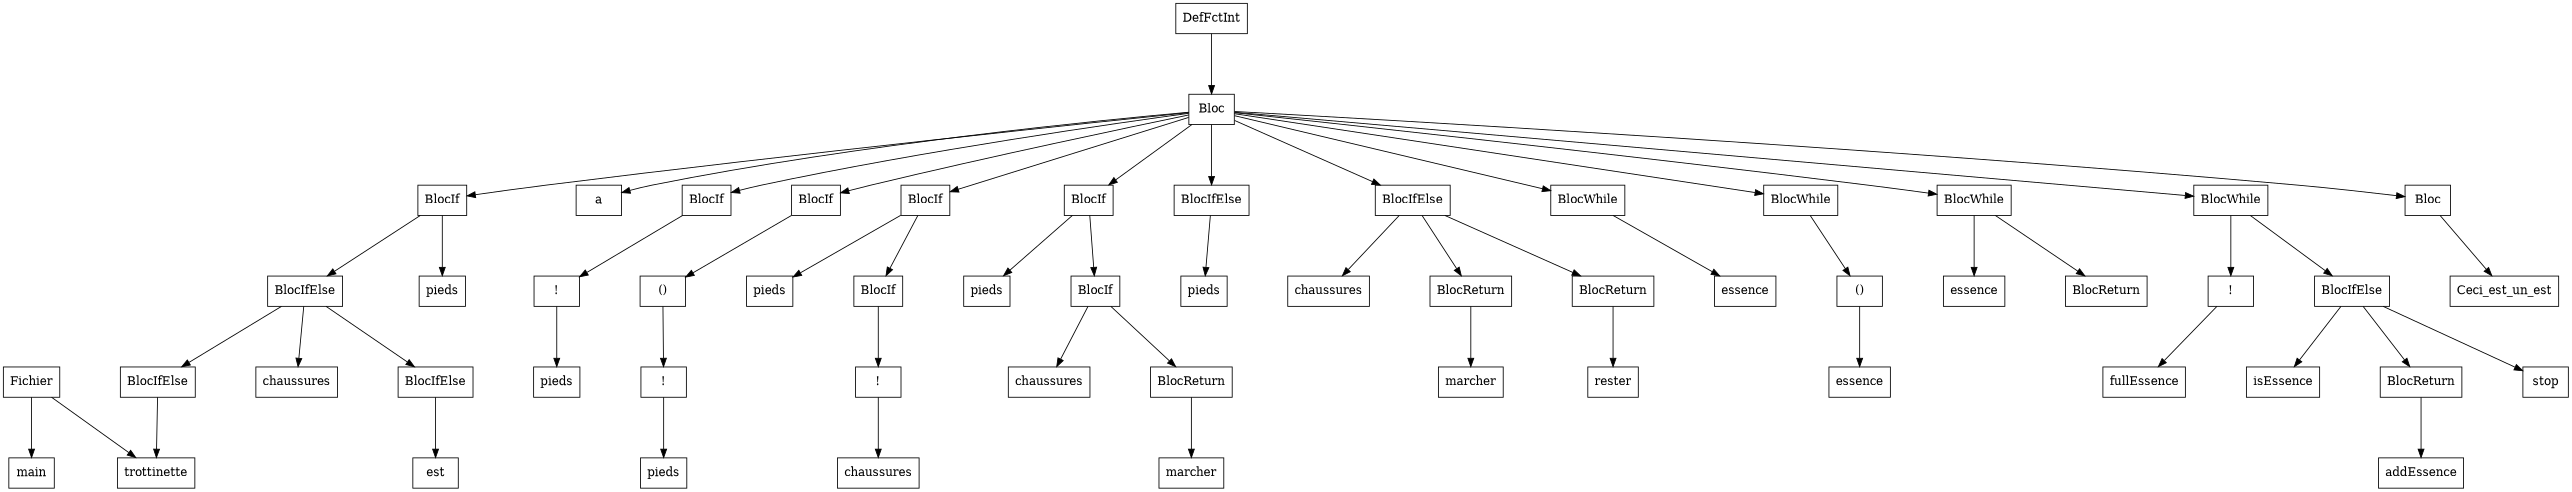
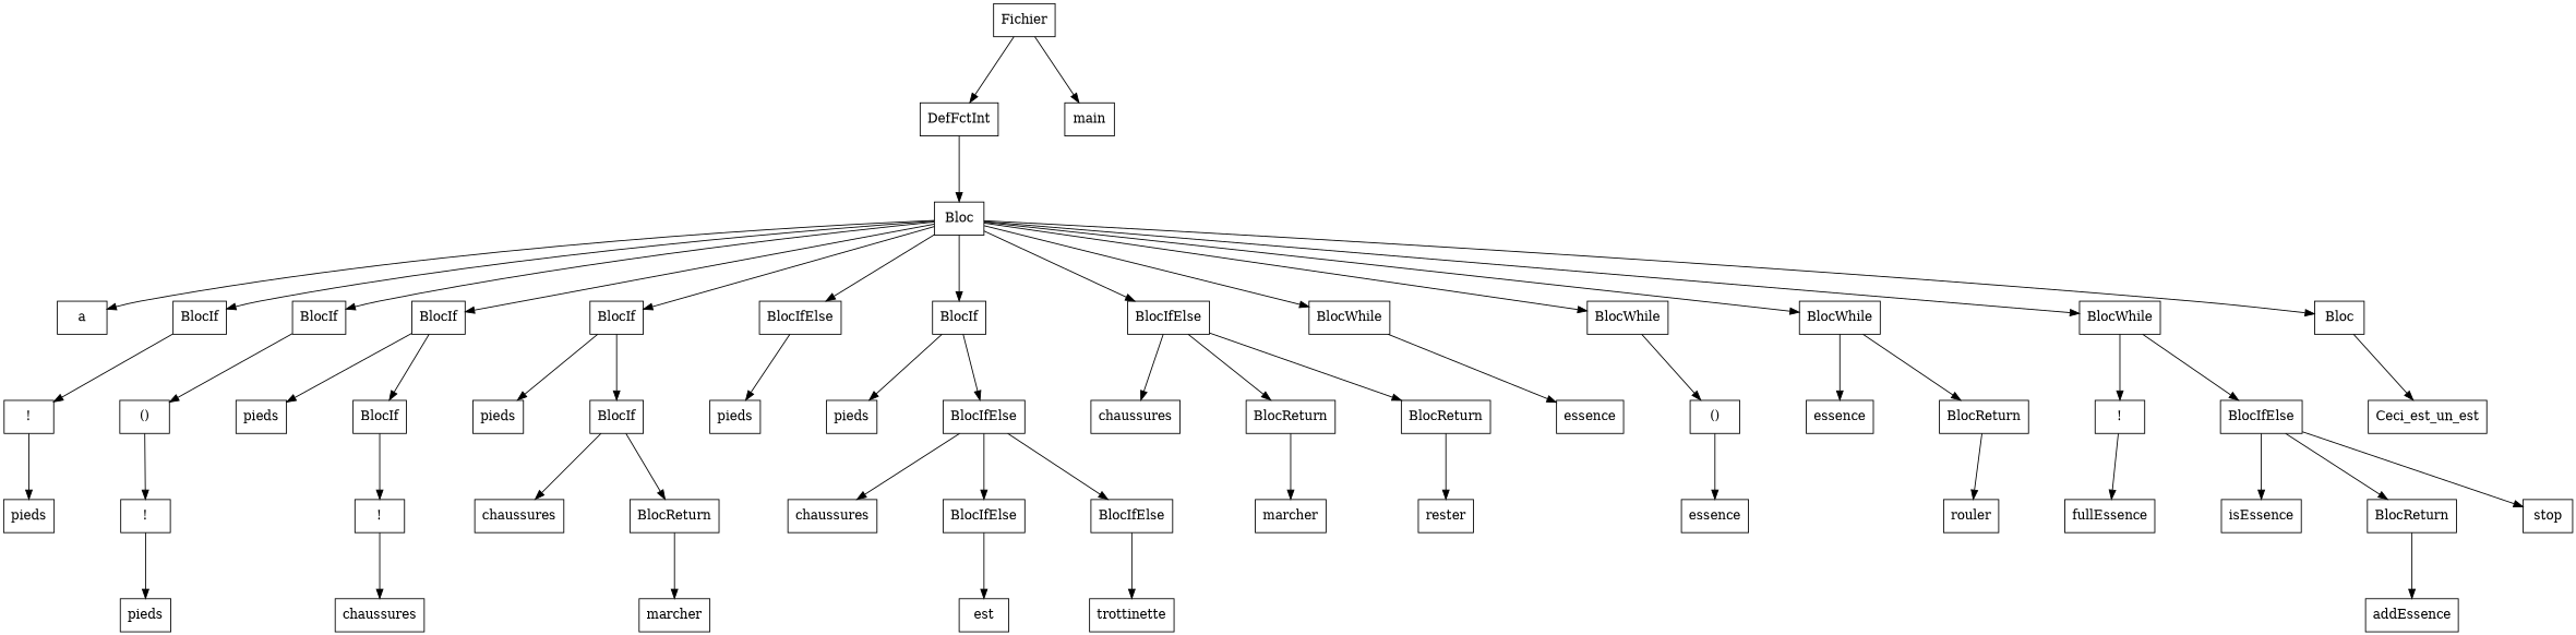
  digraph {
    nodesep=1
    ranksep=1
    node [shape=box]
    n1 [label=Fichier]
    n2 [label=DefFctInt]
    n3 [label=main]
    n4 [label=Bloc]
    n5 [label=a]
    n6 [label=BlocIf]
    n7 [label=BlocIf]
    n8 [label=BlocIf]
    n9 [label=BlocIf]
    n10 [label=BlocIfElse]
    n11 [label=BlocIf]
    n12 [label=BlocIfElse]
    n13 [label=BlocWhile]
    n14 [label=BlocWhile]
    n15 [label=BlocWhile]
    n16 [label=BlocWhile]
    n17 [label=Bloc]
    n18 [label="!"]
    n19 [label="()"]
    n20 [label=pieds]
    n21 [label=BlocIf]
    n22 [label=pieds]
    n23 [label=BlocIf]
    n24 [label=pieds]
    n25 [label=pieds]
    n26 [label=BlocIfElse]
    n27 [label=chaussures]
    n28 [label=BlocReturn]
    n29 [label=BlocReturn]
    n30 [label=essence]
    n31 [label="()"]
    n32 [label=essence]
    n33 [label=BlocReturn]
    n34 [label="!"]
    n35 [label=BlocIfElse]
    n36 [label=Ceci_est_un_est]
    n37 [label=pieds]
    n38 [label="!"]
    n39 [label=pieds]
    n40 [label="!"]
    n41 [label=chaussures]
    n42 [label=chaussures]
    n43 [label=BlocReturn]
    n44 [label=marcher]
    n45 [label=chaussures]
    n46 [label=BlocIfElse]
    n47 [label=BlocIfElse]
    n48 [label=est]
    n49 [label=trottinette]
    n50 [label=marcher]
    n51 [label=rester]
    n52 [label=essence]
+   n53 [label=rouler]
    n54 [label=fullEssence]
    n55 [label=isEssence]
    n56 [label=BlocReturn]
    n57 [label=stop]
    n58 [label=addEssence]
-   n1 -> n49
+   n1 -> n2
    n1 -> n3
    n2 -> n4
    n4 -> n5
    n4 -> n6
    n4 -> n7
    n4 -> n8
    n4 -> n9
    n4 -> n10
    n4 -> n11
    n4 -> n12
    n4 -> n13
    n4 -> n14
    n4 -> n15
    n4 -> n16
    n4 -> n17
    n6 -> n18
    n7 -> n19
    n8 -> n20
    n8 -> n21
    n9 -> n22
    n9 -> n23
    n10 -> n24
    n11 -> n25
    n11 -> n26
    n12 -> n27
    n12 -> n28
    n12 -> n29
    n13 -> n30
    n14 -> n31
    n15 -> n32
    n15 -> n33
    n16 -> n34
    n16 -> n35
    n17 -> n36
    n18 -> n37
    n19 -> n38
    n21 -> n40
    n23 -> n42
    n23 -> n43
    n26 -> n45
    n26 -> n46
    n26 -> n47
    n28 -> n50
    n29 -> n51
    n31 -> n52
+   n33 -> n53
    n34 -> n54
    n35 -> n55
    n35 -> n56
    n35 -> n57
    n38 -> n39
    n40 -> n41
    n43 -> n44
    n46 -> n48
    n47 -> n49
    n56 -> n58
  }
